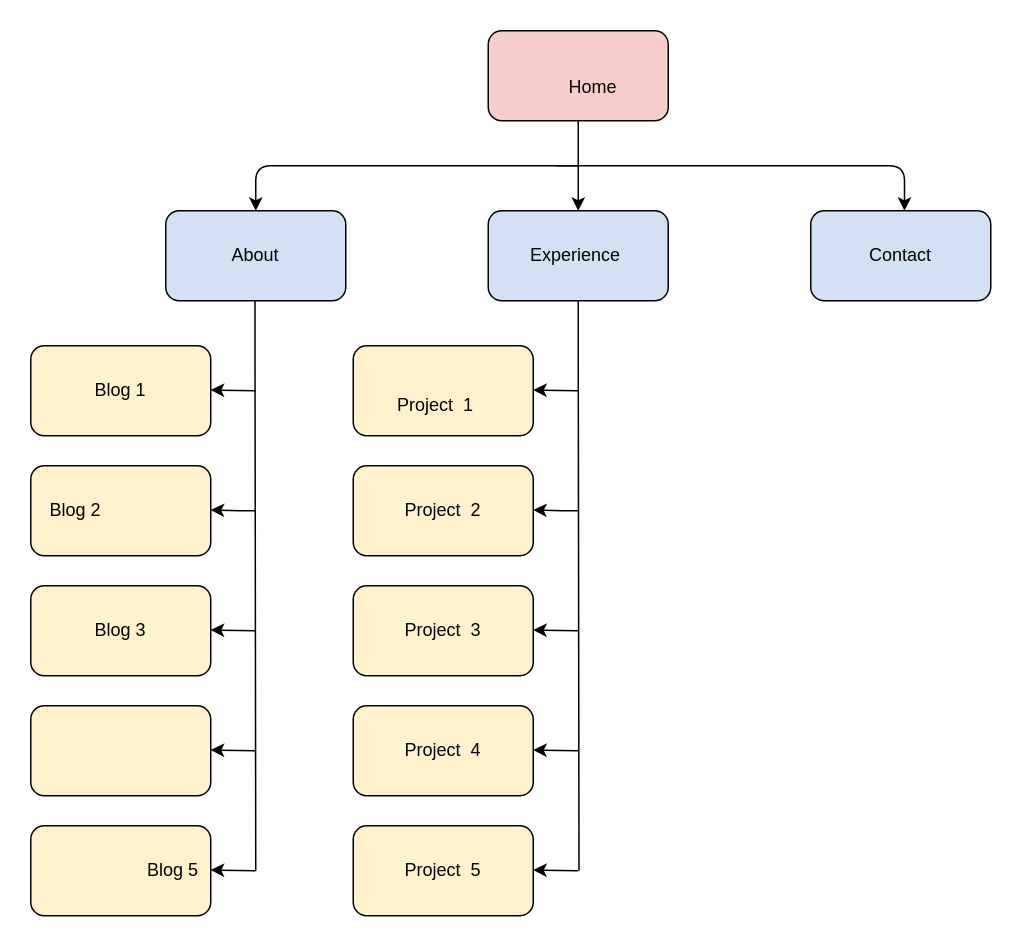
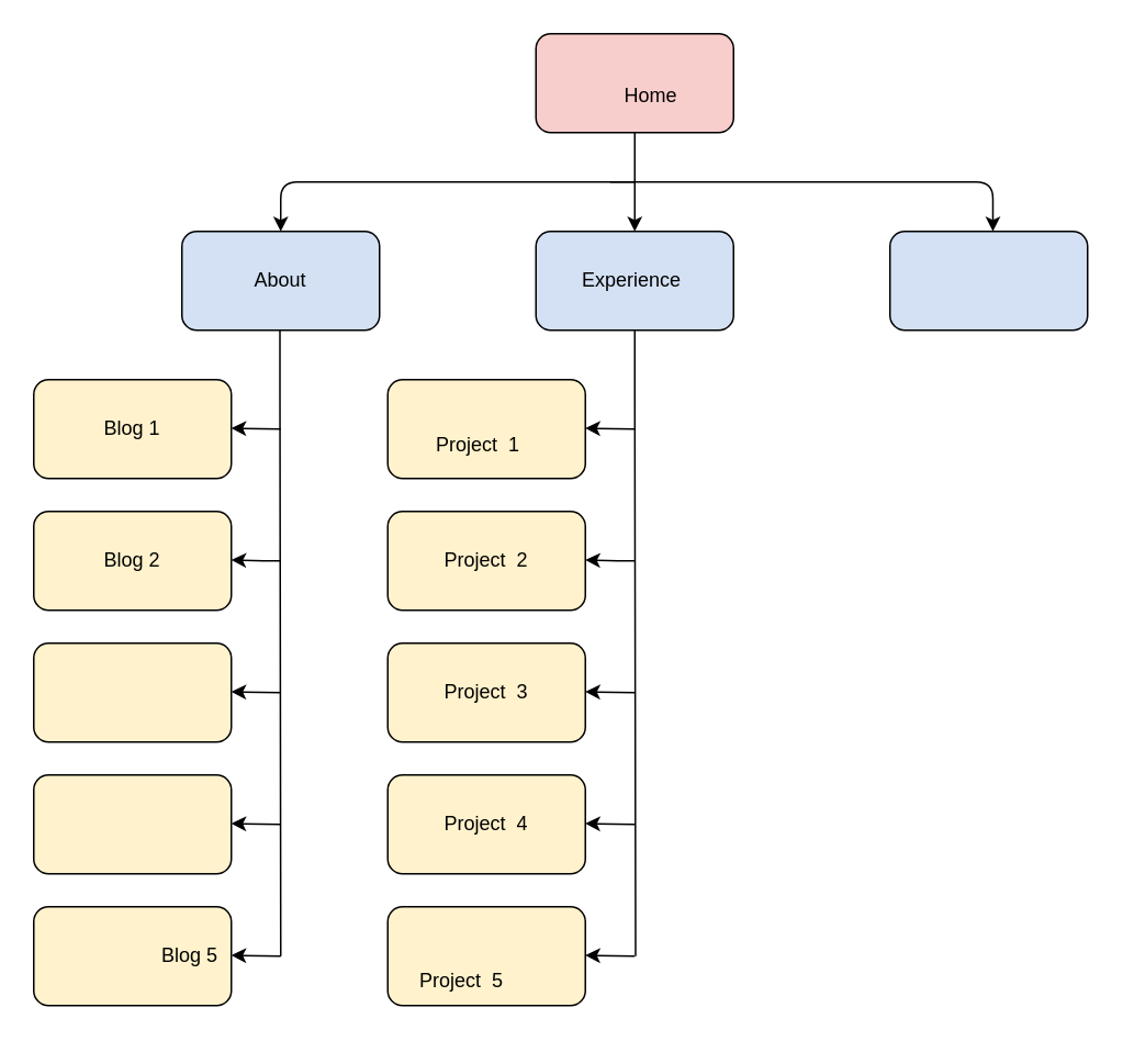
  <mxCell id="0" />
  <mxCell id="1" parent="0" />
  <mxCell id="2" value="" style="rounded=1;whiteSpace=wrap;html=1;fillColor=#F8CECC;" vertex="1" parent="1"><mxGeometry x="325" y="20" width="120" height="60" as="geometry" /></mxCell>
  <mxCell id="3" value="" style="endArrow=classic;html=1;entryX=0.5;entryY=0;entryDx=0;entryDy=0;" edge="1" parent="1" target="5"><mxGeometry width="50" height="50" relative="1" as="geometry"><mxPoint x="385" y="80" as="sourcePoint" /><mxPoint x="385" y="130" as="targetPoint" /><Array as="points"><mxPoint x="385" y="80" /></Array></mxGeometry></mxCell>
  <mxCell id="4" value="" style="rounded=1;whiteSpace=wrap;html=1;fillColor=#D4E1F5;" vertex="1" parent="1"><mxGeometry x="110" y="140" width="120" height="60" as="geometry" /></mxCell>
  <mxCell id="5" value="" style="rounded=1;whiteSpace=wrap;html=1;fillColor=#D4E1F5;" vertex="1" parent="1"><mxGeometry x="325" y="140" width="120" height="60" as="geometry" /></mxCell>
  <mxCell id="6" value="" style="rounded=1;whiteSpace=wrap;html=1;fillColor=#D4E1F5;" vertex="1" parent="1"><mxGeometry x="540" y="140" width="120" height="60" as="geometry" /></mxCell>
  <mxCell id="7" value="" style="endArrow=classic;html=1;entryX=0.5;entryY=0;entryDx=0;entryDy=0;" edge="1" parent="1" target="4"><mxGeometry width="50" height="50" relative="1" as="geometry"><mxPoint x="385" y="110" as="sourcePoint" /><mxPoint x="305" y="110" as="targetPoint" /><Array as="points"><mxPoint x="170" y="110" /></Array></mxGeometry></mxCell>
  <mxCell id="8" value="" style="endArrow=classic;html=1;entryX=0.5;entryY=0;entryDx=0;entryDy=0;" edge="1" parent="1"><mxGeometry width="50" height="50" relative="1" as="geometry"><mxPoint x="370" y="110" as="sourcePoint" /><mxPoint x="602.5" y="140" as="targetPoint" /><Array as="points"><mxPoint x="602.5" y="110" /></Array></mxGeometry></mxCell>
  <mxCell id="9" value="Home" style="text;html=1;strokeColor=none;fillColor=#F8CECC;align=center;verticalAlign=middle;whiteSpace=wrap;rounded=0;" vertex="1" parent="1"><mxGeometry x="365" y="40" width="60" height="35" as="geometry" /></mxCell>
  <mxCell id="10" value="About" style="text;html=1;strokeColor=none;fillColor=none;align=center;verticalAlign=middle;whiteSpace=wrap;rounded=0;" vertex="1" parent="1"><mxGeometry x="150" y="160" width="40" height="20" as="geometry" /></mxCell>
  <mxCell id="11" value="Experience&amp;nbsp;" style="text;html=1;strokeColor=none;fillColor=none;align=center;verticalAlign=middle;whiteSpace=wrap;rounded=0;" vertex="1" parent="1"><mxGeometry x="365" y="160" width="40" height="20" as="geometry" /></mxCell>
- <mxCell id="12" value="Contact" style="text;html=1;strokeColor=none;fillColor=none;align=center;verticalAlign=middle;whiteSpace=wrap;rounded=0;" vertex="1" parent="1"><mxGeometry x="580" y="160" width="40" height="20" as="geometry" /></mxCell>
  <mxCell id="13" value="" style="whiteSpace=wrap;html=1;rounded=1;fillColor=#FFF2CC;" vertex="1" parent="1"><mxGeometry x="20" y="230" width="120" height="60" as="geometry" /></mxCell>
  <mxCell id="14" value="" style="endArrow=none;html=1;" edge="1" parent="1"><mxGeometry width="50" height="50" relative="1" as="geometry"><mxPoint x="170" y="580" as="sourcePoint" /><mxPoint x="169.5" y="200" as="targetPoint" /><Array as="points"><mxPoint x="169.5" y="230" /></Array></mxGeometry></mxCell>
  <mxCell id="15" value="" style="whiteSpace=wrap;html=1;rounded=1;fillColor=#FFF2CC;" vertex="1" parent="1"><mxGeometry x="20" y="310" width="120" height="60" as="geometry" /></mxCell>
  <mxCell id="16" value="" style="whiteSpace=wrap;html=1;rounded=1;fillColor=#FFF2CC;" vertex="1" parent="1"><mxGeometry x="20" y="390" width="120" height="60" as="geometry" /></mxCell>
  <mxCell id="17" value="" style="whiteSpace=wrap;html=1;rounded=1;fillColor=#FFF2CC;" vertex="1" parent="1"><mxGeometry x="20" y="470" width="120" height="60" as="geometry" /></mxCell>
  <mxCell id="18" value="" style="whiteSpace=wrap;html=1;rounded=1;fillColor=#FFF2CC;" vertex="1" parent="1"><mxGeometry x="20" y="550" width="120" height="60" as="geometry" /></mxCell>
  <mxCell id="19" value="Blog 1" style="text;html=1;strokeColor=none;fillColor=none;align=center;verticalAlign=middle;whiteSpace=wrap;rounded=0;" vertex="1" parent="1"><mxGeometry x="60" y="250" width="40" height="20" as="geometry" /></mxCell>
- <mxCell id="20" value="Blog 2" style="text;html=1;strokeColor=none;fillColor=none;align=center;verticalAlign=middle;whiteSpace=wrap;rounded=0;" vertex="1" parent="1"><mxGeometry x="30" y="330" width="40" height="20" as="geometry" /></mxCell>
- <mxCell id="21" value="Blog 3" style="text;html=1;strokeColor=none;fillColor=none;align=center;verticalAlign=middle;whiteSpace=wrap;rounded=0;" vertex="1" parent="1"><mxGeometry x="60" y="410" width="40" height="20" as="geometry" /></mxCell>
+ <mxCell id="20" value="Blog 2" style="text;html=1;strokeColor=none;fillColor=none;align=center;verticalAlign=middle;whiteSpace=wrap;rounded=0;" vertex="1" parent="1"><mxGeometry x="60" y="330" width="40" height="20" as="geometry" /></mxCell>
  <mxCell id="22" value="Blog 5" style="text;html=1;strokeColor=none;fillColor=none;align=center;verticalAlign=middle;whiteSpace=wrap;rounded=0;" vertex="1" parent="1"><mxGeometry x="95" y="570" width="40" height="20" as="geometry" /></mxCell>
  <mxCell id="23" value="" style="endArrow=classic;html=1;" edge="1" parent="1"><mxGeometry width="50" height="50" relative="1" as="geometry"><mxPoint x="170" y="260" as="sourcePoint" /><mxPoint x="140" y="259.5" as="targetPoint" /></mxGeometry></mxCell>
  <mxCell id="24" value="" style="endArrow=classic;html=1;" edge="1" parent="1"><mxGeometry width="50" height="50" relative="1" as="geometry"><mxPoint x="170" y="580" as="sourcePoint" /><mxPoint x="140" y="579.5" as="targetPoint" /></mxGeometry></mxCell>
  <mxCell id="25" value="" style="endArrow=classic;html=1;" edge="1" parent="1"><mxGeometry width="50" height="50" relative="1" as="geometry"><mxPoint x="170" y="500" as="sourcePoint" /><mxPoint x="140" y="499.5" as="targetPoint" /></mxGeometry></mxCell>
  <mxCell id="26" value="" style="endArrow=classic;html=1;" edge="1" parent="1"><mxGeometry width="50" height="50" relative="1" as="geometry"><mxPoint x="170" y="420" as="sourcePoint" /><mxPoint x="140" y="419.5" as="targetPoint" /></mxGeometry></mxCell>
  <mxCell id="27" value="" style="endArrow=classic;html=1;" edge="1" parent="1"><mxGeometry width="50" height="50" relative="1" as="geometry"><mxPoint x="170" y="340" as="sourcePoint" /><mxPoint x="140" y="339.5" as="targetPoint" /><Array as="points"><mxPoint x="160" y="340" /></Array></mxGeometry></mxCell>
  <mxCell id="28" value="" style="whiteSpace=wrap;html=1;rounded=1;fillColor=#FFF2CC;" vertex="1" parent="1"><mxGeometry x="235" y="230" width="120" height="60" as="geometry" /></mxCell>
  <mxCell id="29" value="" style="whiteSpace=wrap;html=1;rounded=1;fillColor=#FFF2CC;" vertex="1" parent="1"><mxGeometry x="235" y="310" width="120" height="60" as="geometry" /></mxCell>
  <mxCell id="30" value="" style="whiteSpace=wrap;html=1;rounded=1;fillColor=#FFF2CC;" vertex="1" parent="1"><mxGeometry x="235" y="390" width="120" height="60" as="geometry" /></mxCell>
  <mxCell id="31" value="" style="whiteSpace=wrap;html=1;rounded=1;fillColor=#FFF2CC;" vertex="1" parent="1"><mxGeometry x="235" y="470" width="120" height="60" as="geometry" /></mxCell>
  <mxCell id="32" value="" style="whiteSpace=wrap;html=1;rounded=1;fillColor=#FFF2CC;" vertex="1" parent="1"><mxGeometry x="235" y="550" width="120" height="60" as="geometry" /></mxCell>
  <mxCell id="33" value="Project&amp;nbsp; 1" style="text;html=1;strokeColor=none;fillColor=none;align=center;verticalAlign=middle;whiteSpace=wrap;rounded=0;" vertex="1" parent="1"><mxGeometry x="255" y="260" width="70" height="20" as="geometry" /></mxCell>
  <mxCell id="34" value="" style="endArrow=classic;html=1;" edge="1" parent="1"><mxGeometry width="50" height="50" relative="1" as="geometry"><mxPoint x="385" y="260" as="sourcePoint" /><mxPoint x="355" y="259.5" as="targetPoint" /></mxGeometry></mxCell>
  <mxCell id="35" value="" style="endArrow=classic;html=1;" edge="1" parent="1"><mxGeometry width="50" height="50" relative="1" as="geometry"><mxPoint x="385" y="580" as="sourcePoint" /><mxPoint x="355" y="579.5" as="targetPoint" /></mxGeometry></mxCell>
  <mxCell id="36" value="" style="endArrow=classic;html=1;" edge="1" parent="1"><mxGeometry width="50" height="50" relative="1" as="geometry"><mxPoint x="385" y="500" as="sourcePoint" /><mxPoint x="355" y="499.5" as="targetPoint" /></mxGeometry></mxCell>
  <mxCell id="37" value="" style="endArrow=classic;html=1;" edge="1" parent="1"><mxGeometry width="50" height="50" relative="1" as="geometry"><mxPoint x="385" y="420" as="sourcePoint" /><mxPoint x="355" y="419.5" as="targetPoint" /></mxGeometry></mxCell>
  <mxCell id="38" value="" style="endArrow=classic;html=1;" edge="1" parent="1"><mxGeometry width="50" height="50" relative="1" as="geometry"><mxPoint x="385" y="340" as="sourcePoint" /><mxPoint x="355" y="339.5" as="targetPoint" /><Array as="points"><mxPoint x="375" y="340" /></Array></mxGeometry></mxCell>
  <mxCell id="39" value="" style="endArrow=none;html=1;" edge="1" parent="1"><mxGeometry width="50" height="50" relative="1" as="geometry"><mxPoint x="385.5" y="580" as="sourcePoint" /><mxPoint x="385" y="200" as="targetPoint" /><Array as="points"><mxPoint x="385" y="230" /></Array></mxGeometry></mxCell>
- <mxCell id="40" value="Project&amp;nbsp; 5" style="text;html=1;strokeColor=none;fillColor=none;align=center;verticalAlign=middle;whiteSpace=wrap;rounded=0;" vertex="1" parent="1"><mxGeometry x="260" y="570" width="70" height="20" as="geometry" /></mxCell>
+ <mxCell id="40" value="Project&amp;nbsp; 5" style="text;html=1;strokeColor=none;fillColor=none;align=center;verticalAlign=middle;whiteSpace=wrap;rounded=0;" vertex="1" parent="1"><mxGeometry x="245" y="585" width="70" height="20" as="geometry" /></mxCell>
  <mxCell id="41" value="Project&amp;nbsp; 4" style="text;html=1;strokeColor=none;fillColor=none;align=center;verticalAlign=middle;whiteSpace=wrap;rounded=0;" vertex="1" parent="1"><mxGeometry x="260" y="490" width="70" height="20" as="geometry" /></mxCell>
  <mxCell id="42" value="Project&amp;nbsp; 3" style="text;html=1;strokeColor=none;fillColor=none;align=center;verticalAlign=middle;whiteSpace=wrap;rounded=0;" vertex="1" parent="1"><mxGeometry x="260" y="410" width="70" height="20" as="geometry" /></mxCell>
  <mxCell id="43" value="Project&amp;nbsp; 2" style="text;html=1;strokeColor=none;fillColor=none;align=center;verticalAlign=middle;whiteSpace=wrap;rounded=0;" vertex="1" parent="1"><mxGeometry x="260" y="330" width="70" height="20" as="geometry" /></mxCell>
